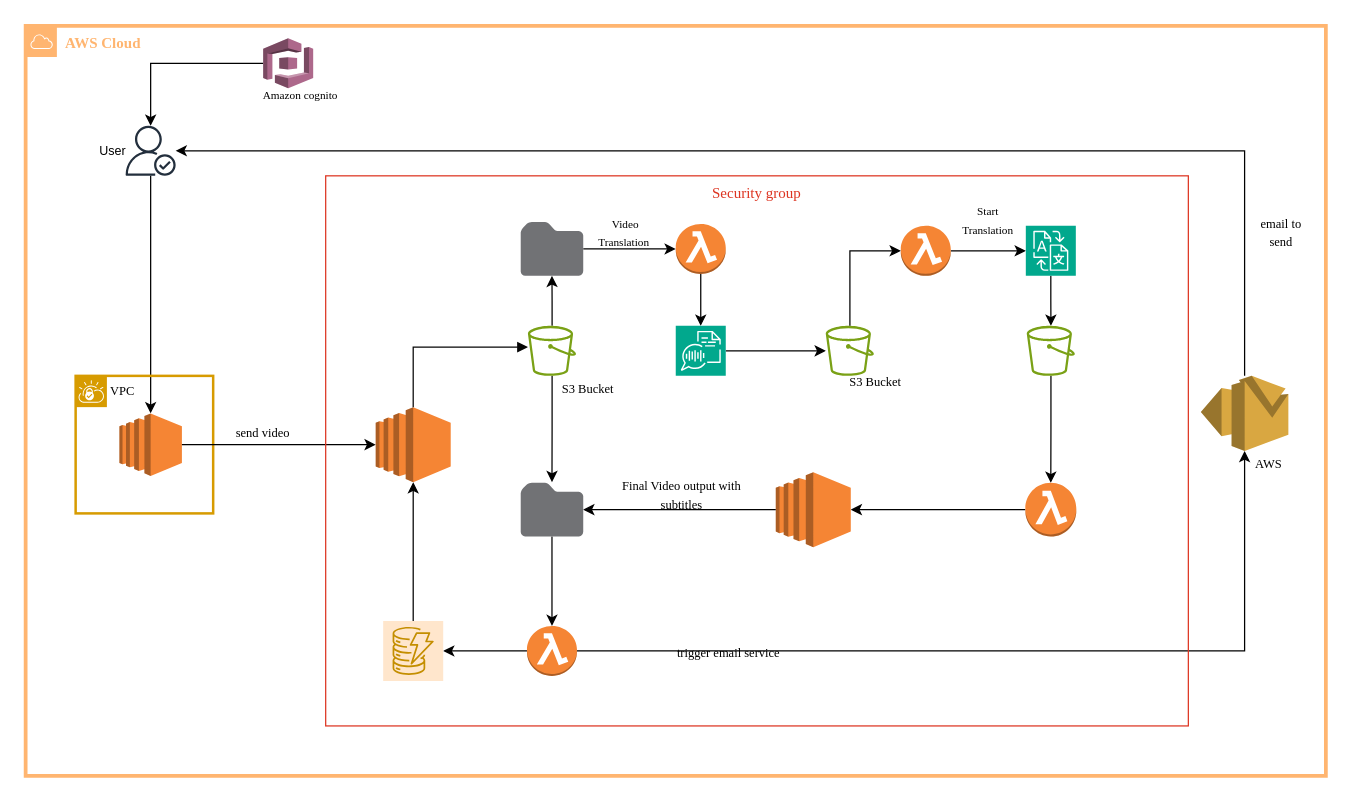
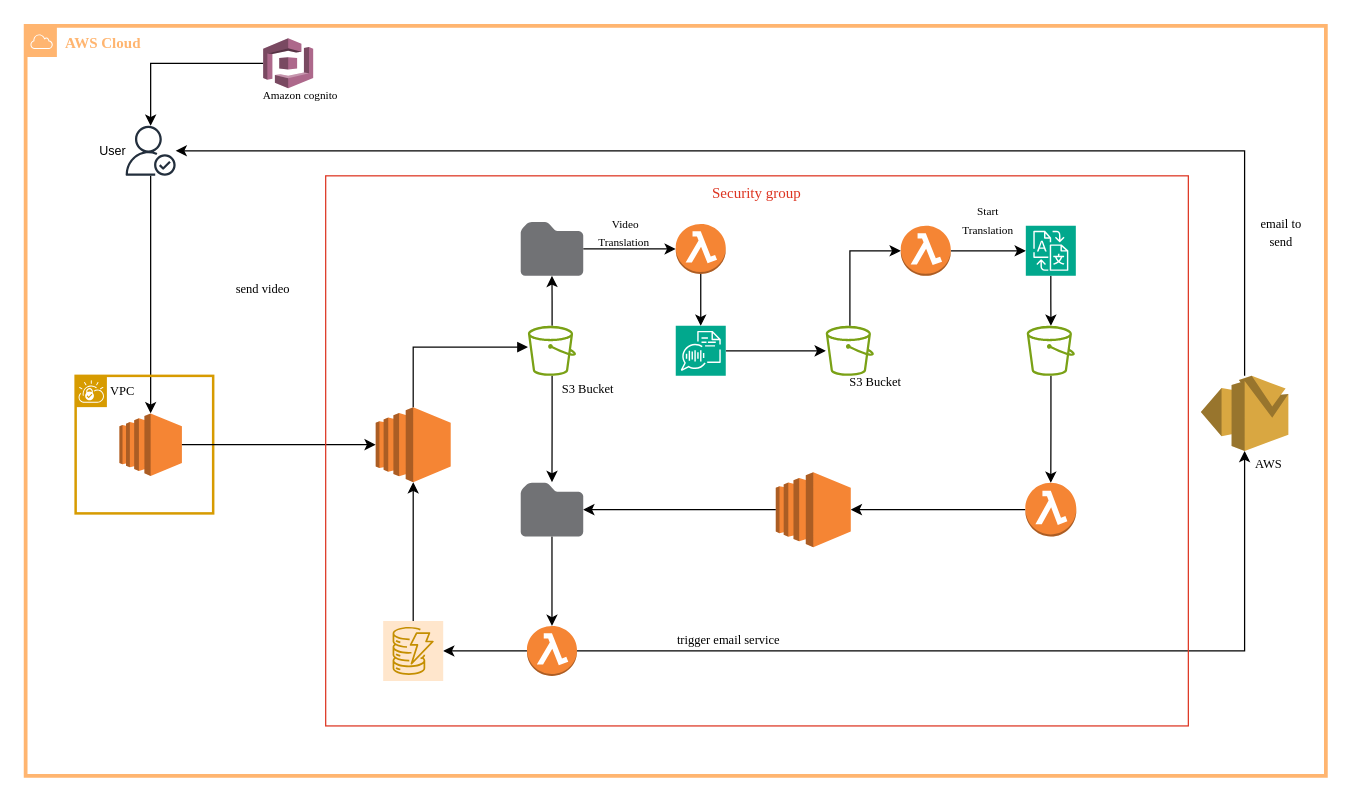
  <mxCell id="0" />
  <mxCell id="1" parent="0" />
  <mxCell id="2" style="edgeStyle=orthogonalEdgeStyle;rounded=0;orthogonalLoop=1;jettySize=auto;html=1;" edge="1" parent="1" source="3" target="5"><mxGeometry relative="1" as="geometry" /></mxCell>
  <mxCell id="3" value="" style="outlineConnect=0;dashed=0;verticalLabelPosition=bottom;verticalAlign=top;align=center;html=1;shape=mxgraph.aws3.cognito;fillColor=#AD688B;gradientColor=none;" vertex="1" parent="1"><mxGeometry x="210" y="30" width="40" height="40" as="geometry" /></mxCell>
  <mxCell id="4" value="" style="edgeStyle=orthogonalEdgeStyle;rounded=0;orthogonalLoop=1;jettySize=auto;html=1;" edge="1" parent="1" source="5" target="7"><mxGeometry relative="1" as="geometry" /></mxCell>
  <mxCell id="5" value="" style="sketch=0;outlineConnect=0;fontColor=#232F3E;gradientColor=none;fillColor=#232F3D;strokeColor=none;dashed=0;verticalLabelPosition=bottom;verticalAlign=top;align=center;html=1;fontSize=12;fontStyle=0;aspect=fixed;pointerEvents=1;shape=mxgraph.aws4.authenticated_user;" vertex="1" parent="1"><mxGeometry x="100" y="100" width="40" height="40" as="geometry" /></mxCell>
  <mxCell id="6" value="&lt;font style=&quot;font-size: 10px;&quot; face=&quot;Verdana&quot;&gt;VPC&lt;/font&gt;" style="shape=mxgraph.ibm.box;prType=vpc;fontStyle=0;verticalAlign=top;align=left;spacingLeft=32;spacingTop=4;fillColor=none;rounded=0;whiteSpace=wrap;html=1;strokeColor=#d79b00;strokeWidth=2;dashed=0;container=1;spacing=-4;collapsible=0;expand=0;recursiveResize=0;" vertex="1" parent="1"><mxGeometry x="60" y="300" width="110" height="110" as="geometry" /></mxCell>
  <mxCell id="7" value="" style="outlineConnect=0;dashed=0;verticalLabelPosition=bottom;verticalAlign=top;align=center;html=1;shape=mxgraph.aws3.ec2;fillColor=#F58534;gradientColor=none;" vertex="1" parent="6"><mxGeometry x="35" y="30" width="50" height="50" as="geometry" /></mxCell>
  <mxCell id="8" value="&lt;font style=&quot;font-size: 9px;&quot; face=&quot;Verdana&quot;&gt;Amazon cognito&lt;/font&gt;" style="text;html=1;strokeColor=none;fillColor=none;align=center;verticalAlign=middle;whiteSpace=wrap;rounded=0;" vertex="1" parent="1"><mxGeometry x="190" y="60" width="100" height="30" as="geometry" /></mxCell>
  <mxCell id="9" value="&lt;font style=&quot;font-size: 10px;&quot;&gt;User&lt;/font&gt;" style="text;html=1;strokeColor=none;fillColor=none;align=center;verticalAlign=middle;whiteSpace=wrap;rounded=0;" vertex="1" parent="1"><mxGeometry x="60" y="105" width="60" height="30" as="geometry" /></mxCell>
  <mxCell id="10" value="" style="outlineConnect=0;dashed=0;verticalLabelPosition=bottom;verticalAlign=top;align=center;html=1;shape=mxgraph.aws3.ec2;fillColor=#F58534;gradientColor=none;" vertex="1" parent="1"><mxGeometry x="300" y="325" width="60" height="60" as="geometry" /></mxCell>
  <mxCell id="11" value="" style="edgeStyle=orthogonalEdgeStyle;rounded=0;orthogonalLoop=1;jettySize=auto;html=1;" edge="1" parent="1" source="7" target="10"><mxGeometry relative="1" as="geometry" /></mxCell>
- <mxCell id="12" value="&lt;font style=&quot;font-size: 10px;&quot; face=&quot;Verdana&quot;&gt;send video&lt;/font&gt;" style="text;html=1;strokeColor=none;fillColor=none;align=center;verticalAlign=middle;whiteSpace=wrap;rounded=0;" vertex="1" parent="1"><mxGeometry x="180" y="330" width="60" height="30" as="geometry" /></mxCell>
+ <mxCell id="12" value="&lt;font style=&quot;font-size: 10px;&quot; face=&quot;Verdana&quot;&gt;send video&lt;/font&gt;" style="text;html=1;strokeColor=none;fillColor=none;align=center;verticalAlign=middle;whiteSpace=wrap;rounded=0;" vertex="1" parent="1"><mxGeometry x="180" y="215" width="60" height="30" as="geometry" /></mxCell>
  <mxCell id="13" value="" style="edgeStyle=orthogonalEdgeStyle;rounded=0;orthogonalLoop=1;jettySize=auto;html=1;" edge="1" parent="1" source="15" target="18"><mxGeometry relative="1" as="geometry" /></mxCell>
  <mxCell id="14" value="" style="edgeStyle=orthogonalEdgeStyle;rounded=0;orthogonalLoop=1;jettySize=auto;html=1;" edge="1" parent="1" source="15"><mxGeometry relative="1" as="geometry"><mxPoint x="441" y="385" as="targetPoint" /></mxGeometry></mxCell>
  <mxCell id="15" value="" style="sketch=0;outlineConnect=0;fontColor=#232F3E;gradientColor=none;fillColor=#7AA116;strokeColor=none;dashed=0;verticalLabelPosition=bottom;verticalAlign=top;align=center;html=1;fontSize=12;fontStyle=0;aspect=fixed;pointerEvents=1;shape=mxgraph.aws4.bucket;" vertex="1" parent="1"><mxGeometry x="421.77" y="260" width="38.46" height="40" as="geometry" /></mxCell>
  <mxCell id="16" value="" style="edgeStyle=orthogonalEdgeStyle;html=1;endArrow=none;elbow=vertical;startArrow=block;startFill=1;strokeColor=#050505;rounded=0;entryX=0.5;entryY=0;entryDx=0;entryDy=0;entryPerimeter=0;" edge="1" parent="1" source="15" target="10"><mxGeometry width="100" relative="1" as="geometry"><mxPoint x="450" y="360" as="sourcePoint" /><mxPoint x="550" y="360" as="targetPoint" /><Array as="points"><mxPoint x="330" y="277" /></Array></mxGeometry></mxCell>
  <mxCell id="17" value="" style="edgeStyle=orthogonalEdgeStyle;rounded=0;orthogonalLoop=1;jettySize=auto;html=1;" edge="1" parent="1" source="18" target="20"><mxGeometry relative="1" as="geometry" /></mxCell>
  <mxCell id="18" value="" style="sketch=0;aspect=fixed;pointerEvents=1;shadow=0;dashed=0;html=1;strokeColor=none;labelPosition=center;verticalLabelPosition=bottom;verticalAlign=top;align=center;fillColor=#717275;shape=mxgraph.mscae.enterprise.folder" vertex="1" parent="1"><mxGeometry x="416" y="177" width="50" height="43" as="geometry" /></mxCell>
  <mxCell id="19" value="" style="edgeStyle=orthogonalEdgeStyle;rounded=0;orthogonalLoop=1;jettySize=auto;html=1;" edge="1" parent="1" source="20" target="24"><mxGeometry relative="1" as="geometry" /></mxCell>
  <mxCell id="20" value="" style="outlineConnect=0;dashed=0;verticalLabelPosition=bottom;verticalAlign=top;align=center;html=1;shape=mxgraph.aws3.lambda_function;fillColor=#F58534;gradientColor=none;" vertex="1" parent="1"><mxGeometry x="540" y="178.5" width="40" height="40" as="geometry" /></mxCell>
  <mxCell id="21" value="" style="edgeStyle=orthogonalEdgeStyle;rounded=0;orthogonalLoop=1;jettySize=auto;html=1;" edge="1" parent="1" source="22" target="31"><mxGeometry relative="1" as="geometry" /></mxCell>
  <mxCell id="22" value="" style="outlineConnect=0;dashed=0;verticalLabelPosition=bottom;verticalAlign=top;align=center;html=1;shape=mxgraph.aws3.lambda_function;fillColor=#F58534;gradientColor=none;" vertex="1" parent="1"><mxGeometry x="720" y="180" width="40" height="40" as="geometry" /></mxCell>
  <mxCell id="23" value="" style="edgeStyle=orthogonalEdgeStyle;rounded=0;orthogonalLoop=1;jettySize=auto;html=1;" edge="1" parent="1" source="24" target="25"><mxGeometry relative="1" as="geometry" /></mxCell>
  <mxCell id="24" value="" style="sketch=0;points=[[0,0,0],[0.25,0,0],[0.5,0,0],[0.75,0,0],[1,0,0],[0,1,0],[0.25,1,0],[0.5,1,0],[0.75,1,0],[1,1,0],[0,0.25,0],[0,0.5,0],[0,0.75,0],[1,0.25,0],[1,0.5,0],[1,0.75,0]];outlineConnect=0;fontColor=#232F3E;fillColor=#01A88D;strokeColor=#ffffff;dashed=0;verticalLabelPosition=bottom;verticalAlign=top;align=center;html=1;fontSize=12;fontStyle=0;aspect=fixed;shape=mxgraph.aws4.resourceIcon;resIcon=mxgraph.aws4.transcribe;" vertex="1" parent="1"><mxGeometry x="540" y="260" width="40" height="40" as="geometry" /></mxCell>
  <mxCell id="25" value="" style="sketch=0;outlineConnect=0;fontColor=#232F3E;gradientColor=none;fillColor=#7AA116;strokeColor=none;dashed=0;verticalLabelPosition=bottom;verticalAlign=top;align=center;html=1;fontSize=12;fontStyle=0;aspect=fixed;pointerEvents=1;shape=mxgraph.aws4.bucket;" vertex="1" parent="1"><mxGeometry x="660" y="260" width="38.46" height="40" as="geometry" /></mxCell>
  <mxCell id="26" value="" style="edgeStyle=orthogonalEdgeStyle;rounded=0;orthogonalLoop=1;jettySize=auto;html=1;" edge="1" parent="1" source="28" target="41"><mxGeometry relative="1" as="geometry" /></mxCell>
  <mxCell id="27" style="edgeStyle=orthogonalEdgeStyle;rounded=0;orthogonalLoop=1;jettySize=auto;html=1;" edge="1" parent="1" source="28" target="43"><mxGeometry relative="1" as="geometry" /></mxCell>
  <mxCell id="28" value="" style="outlineConnect=0;dashed=0;verticalLabelPosition=bottom;verticalAlign=top;align=center;html=1;shape=mxgraph.aws3.lambda_function;fillColor=#F58534;gradientColor=none;" vertex="1" parent="1"><mxGeometry x="421" y="500" width="40" height="40" as="geometry" /></mxCell>
  <mxCell id="29" style="edgeStyle=orthogonalEdgeStyle;rounded=0;orthogonalLoop=1;jettySize=auto;html=1;entryX=0;entryY=0.5;entryDx=0;entryDy=0;entryPerimeter=0;" edge="1" parent="1" source="25" target="22"><mxGeometry relative="1" as="geometry"><Array as="points"><mxPoint x="679" y="200" /></Array></mxGeometry></mxCell>
  <mxCell id="30" value="" style="edgeStyle=orthogonalEdgeStyle;rounded=0;orthogonalLoop=1;jettySize=auto;html=1;" edge="1" parent="1" source="31" target="33"><mxGeometry relative="1" as="geometry" /></mxCell>
  <mxCell id="31" value="" style="sketch=0;points=[[0,0,0],[0.25,0,0],[0.5,0,0],[0.75,0,0],[1,0,0],[0,1,0],[0.25,1,0],[0.5,1,0],[0.75,1,0],[1,1,0],[0,0.25,0],[0,0.5,0],[0,0.75,0],[1,0.25,0],[1,0.5,0],[1,0.75,0]];outlineConnect=0;fontColor=#232F3E;fillColor=#01A88D;strokeColor=#ffffff;dashed=0;verticalLabelPosition=bottom;verticalAlign=top;align=center;html=1;fontSize=12;fontStyle=0;aspect=fixed;shape=mxgraph.aws4.resourceIcon;resIcon=mxgraph.aws4.translate;" vertex="1" parent="1"><mxGeometry x="820" y="180" width="40" height="40" as="geometry" /></mxCell>
  <mxCell id="32" value="" style="edgeStyle=orthogonalEdgeStyle;rounded=0;orthogonalLoop=1;jettySize=auto;html=1;" edge="1" parent="1" source="33" target="35"><mxGeometry relative="1" as="geometry" /></mxCell>
  <mxCell id="33" value="" style="sketch=0;outlineConnect=0;fontColor=#232F3E;gradientColor=none;fillColor=#7AA116;strokeColor=none;dashed=0;verticalLabelPosition=bottom;verticalAlign=top;align=center;html=1;fontSize=12;fontStyle=0;aspect=fixed;pointerEvents=1;shape=mxgraph.aws4.bucket;" vertex="1" parent="1"><mxGeometry x="820.77" y="260" width="38.46" height="40" as="geometry" /></mxCell>
  <mxCell id="34" style="edgeStyle=orthogonalEdgeStyle;rounded=0;orthogonalLoop=1;jettySize=auto;html=1;exitX=0;exitY=0.5;exitDx=0;exitDy=0;exitPerimeter=0;" edge="1" parent="1" source="35" target="36"><mxGeometry relative="1" as="geometry" /></mxCell>
  <mxCell id="35" value="" style="outlineConnect=0;dashed=0;verticalLabelPosition=bottom;verticalAlign=top;align=center;html=1;shape=mxgraph.aws3.lambda_function;fillColor=#F58534;gradientColor=none;" vertex="1" parent="1"><mxGeometry x="819.62" y="385.5" width="40.77" height="43" as="geometry" /></mxCell>
  <mxCell id="36" value="" style="outlineConnect=0;dashed=0;verticalLabelPosition=bottom;verticalAlign=top;align=center;html=1;shape=mxgraph.aws3.ec2;fillColor=#F58534;gradientColor=none;" vertex="1" parent="1"><mxGeometry x="620" y="377" width="60" height="60" as="geometry" /></mxCell>
  <mxCell id="37" value="" style="edgeStyle=orthogonalEdgeStyle;rounded=0;orthogonalLoop=1;jettySize=auto;html=1;" edge="1" parent="1" source="38" target="28"><mxGeometry relative="1" as="geometry" /></mxCell>
  <mxCell id="38" value="" style="sketch=0;aspect=fixed;pointerEvents=1;shadow=0;dashed=0;html=1;strokeColor=none;labelPosition=center;verticalLabelPosition=bottom;verticalAlign=top;align=center;fillColor=#717275;shape=mxgraph.mscae.enterprise.folder" vertex="1" parent="1"><mxGeometry x="416" y="385.5" width="50" height="43" as="geometry" /></mxCell>
  <mxCell id="39" style="edgeStyle=orthogonalEdgeStyle;rounded=0;orthogonalLoop=1;jettySize=auto;html=1;exitX=0;exitY=0.5;exitDx=0;exitDy=0;exitPerimeter=0;entryX=1;entryY=0.5;entryDx=0;entryDy=0;entryPerimeter=0;" edge="1" parent="1" source="36" target="38"><mxGeometry relative="1" as="geometry" /></mxCell>
  <mxCell id="40" value="" style="edgeStyle=orthogonalEdgeStyle;rounded=0;orthogonalLoop=1;jettySize=auto;html=1;" edge="1" parent="1" source="41" target="10"><mxGeometry relative="1" as="geometry" /></mxCell>
  <mxCell id="41" value="" style="sketch=0;points=[[0,0,0],[0.25,0,0],[0.5,0,0],[0.75,0,0],[1,0,0],[0,1,0],[0.25,1,0],[0.5,1,0],[0.75,1,0],[1,1,0],[0,0.25,0],[0,0.5,0],[0,0.75,0],[1,0.25,0],[1,0.5,0],[1,0.75,0]];outlineConnect=0;fillColor=#ffe6cc;strokeColor=#C48E00;dashed=0;verticalLabelPosition=bottom;verticalAlign=top;align=center;html=1;fontSize=12;fontStyle=0;aspect=fixed;shape=mxgraph.aws4.resourceIcon;resIcon=mxgraph.aws4.dynamodb;" vertex="1" parent="1"><mxGeometry x="306" y="496" width="48" height="48" as="geometry" /></mxCell>
  <mxCell id="42" style="edgeStyle=orthogonalEdgeStyle;rounded=0;orthogonalLoop=1;jettySize=auto;html=1;" edge="1" parent="1" source="43" target="5"><mxGeometry relative="1" as="geometry"><mxPoint x="290" y="60" as="targetPoint" /><Array as="points"><mxPoint x="995" y="120" /></Array></mxGeometry></mxCell>
  <mxCell id="43" value="" style="outlineConnect=0;dashed=0;verticalLabelPosition=bottom;verticalAlign=top;align=center;html=1;shape=mxgraph.aws3.ses;fillColor=#D9A741;gradientColor=none;" vertex="1" parent="1"><mxGeometry x="960" y="300" width="70" height="60" as="geometry" /></mxCell>
  <mxCell id="44" value="&lt;font style=&quot;font-size: 10px;&quot; face=&quot;Verdana&quot;&gt;S3 Bucket&lt;/font&gt;" style="text;html=1;strokeColor=none;fillColor=none;align=center;verticalAlign=middle;whiteSpace=wrap;rounded=0;" vertex="1" parent="1"><mxGeometry x="440" y="295" width="60" height="30" as="geometry" /></mxCell>
  <mxCell id="45" value="&lt;font style=&quot;font-size: 10px;&quot; face=&quot;Verdana&quot;&gt;S3 Bucket&lt;/font&gt;" style="text;html=1;strokeColor=none;fillColor=none;align=center;verticalAlign=middle;whiteSpace=wrap;rounded=0;" vertex="1" parent="1"><mxGeometry x="670" y="290" width="60" height="30" as="geometry" /></mxCell>
  <mxCell id="46" value="&lt;font style=&quot;&quot; face=&quot;Verdana&quot;&gt;&lt;font style=&quot;font-size: 9px;&quot;&gt;Video Translation&amp;nbsp;&lt;/font&gt;&lt;/font&gt;" style="text;html=1;strokeColor=none;fillColor=none;align=center;verticalAlign=middle;whiteSpace=wrap;rounded=0;" vertex="1" parent="1"><mxGeometry x="470" y="170" width="60" height="30" as="geometry" /></mxCell>
- <mxCell id="47" value="&lt;font style=&quot;font-size: 10px;&quot; face=&quot;Verdana&quot;&gt;Final Video output with subtitles&lt;/font&gt;" style="text;html=1;strokeColor=none;fillColor=none;align=center;verticalAlign=middle;whiteSpace=wrap;rounded=0;" vertex="1" parent="1"><mxGeometry x="480" y="380" width="130" height="30" as="geometry" /></mxCell>
  <mxCell id="48" value="&lt;font style=&quot;&quot; face=&quot;Verdana&quot;&gt;&lt;font style=&quot;font-size: 9px;&quot;&gt;Start Translation&lt;/font&gt;&lt;/font&gt;" style="text;html=1;strokeColor=none;fillColor=none;align=center;verticalAlign=middle;whiteSpace=wrap;rounded=0;" vertex="1" parent="1"><mxGeometry x="759.62" y="160" width="60" height="30" as="geometry" /></mxCell>
- <mxCell id="49" value="&lt;font style=&quot;font-size: 10px;&quot; face=&quot;Verdana&quot;&gt;trigger email service&lt;/font&gt;" style="text;html=1;strokeColor=none;fillColor=none;align=center;verticalAlign=middle;whiteSpace=wrap;rounded=0;" vertex="1" parent="1"><mxGeometry x="515" y="506" width="135" height="30" as="geometry" /></mxCell>
+ <mxCell id="49" value="&lt;font style=&quot;font-size: 10px;&quot; face=&quot;Verdana&quot;&gt;trigger email service&lt;/font&gt;" style="text;html=1;strokeColor=none;fillColor=none;align=center;verticalAlign=middle;whiteSpace=wrap;rounded=0;" vertex="1" parent="1"><mxGeometry x="515" y="496" width="135" height="30" as="geometry" /></mxCell>
  <mxCell id="50" value="&lt;font face=&quot;Verdana&quot;&gt;Security group&lt;/font&gt;" style="fillColor=none;strokeColor=#DD3522;verticalAlign=top;fontStyle=0;fontColor=#DD3522;whiteSpace=wrap;html=1;" vertex="1" parent="1"><mxGeometry x="260" y="140" width="690" height="440" as="geometry" /></mxCell>
  <mxCell id="51" value="&lt;font style=&quot;font-size: 10px;&quot; face=&quot;Verdana&quot;&gt;email to &lt;br&gt;send&lt;/font&gt;" style="text;html=1;strokeColor=none;fillColor=none;align=center;verticalAlign=middle;whiteSpace=wrap;rounded=0;" vertex="1" parent="1"><mxGeometry x="980" y="170" width="89" height="30" as="geometry" /></mxCell>
  <mxCell id="52" value="&lt;font face=&quot;Verdana&quot;&gt;&lt;span style=&quot;font-size: 10px;&quot;&gt;AWS&lt;/span&gt;&lt;/font&gt;" style="text;html=1;strokeColor=none;fillColor=none;align=center;verticalAlign=middle;whiteSpace=wrap;rounded=0;" vertex="1" parent="1"><mxGeometry x="970" y="355" width="89" height="30" as="geometry" /></mxCell>
  <mxCell id="53" value="&lt;font color=&quot;#ffb570&quot; face=&quot;Verdana&quot;&gt;&lt;b&gt;AWS Cloud&lt;/b&gt;&lt;/font&gt;" style="points=[[0,0],[0.25,0],[0.5,0],[0.75,0],[1,0],[1,0.25],[1,0.5],[1,0.75],[1,1],[0.75,1],[0.5,1],[0.25,1],[0,1],[0,0.75],[0,0.5],[0,0.25]];outlineConnect=0;gradientColor=none;html=1;whiteSpace=wrap;fontSize=12;fontStyle=0;container=1;pointerEvents=0;collapsible=0;recursiveResize=0;shape=mxgraph.aws4.group;grIcon=mxgraph.aws4.group_aws_cloud;strokeColor=#FFB570;fillColor=none;verticalAlign=top;align=left;spacingLeft=30;fontColor=#232F3E;dashed=0;strokeWidth=3;" vertex="1" parent="1"><mxGeometry x="20" y="20" width="1040" height="600" as="geometry" /></mxCell>
